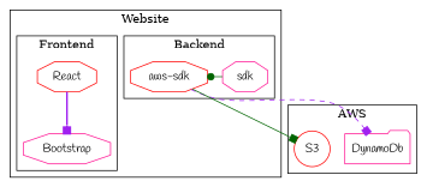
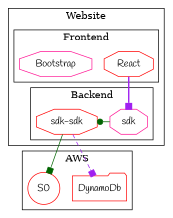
  digraph {
    node [color=red fontname=Handlee shape=octagon]
    edge [arrowhead=box color=purple style=solid]
    React
    Bootstrap [color=deeppink]
    n3 [color=deeppink label=sdk]
-   "aws-sdk"
-   DynamoDb [color=deeppink shape=folder]
-   S3 [shape=circle]
+   "aws-sdk" [label="sdk-sdk"]
+   DynamoDb [shape=folder]
+   S3 [shape=circle label=S0]
    subgraph cluster_1 {
      label=Website
      subgraph cluster_2 {
        label=Frontend
        React
        Bootstrap
      }
      subgraph cluster_3 {
        label=Backend
        n3
        "aws-sdk"
      }
    }
    subgraph cluster_4 {
      label=AWS
      DynamoDb
      S3
    }
-   React -> Bootstrap [style=bold]
+   React -> n3 [style=bold]
    n3 -> "aws-sdk" [arrowhead=dot color=darkgreen constraint=false]
    "aws-sdk" -> DynamoDb [style=dashed]
    "aws-sdk" -> S3 [color=darkgreen]
  }
